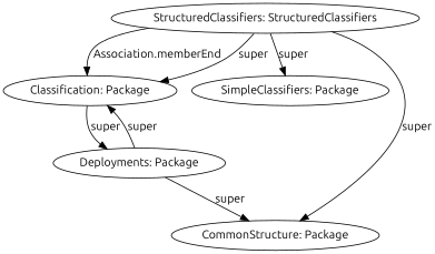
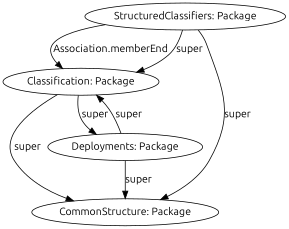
  digraph {
    fontname=Ubuntu
    node [fillcolor=white fontname=Ubuntu style=solid]
    edge [color=black fontname=Ubuntu style=solid]
-   n1 [label="StructuredClassifiers: StructuredClassifiers"]
+   n1 [label="StructuredClassifiers: Package"]
    n2 [label="Classification: Package"]
-   n3 [label="SimpleClassifiers: Package"]
    n4 [label="CommonStructure: Package"]
    n5 [label="Deployments: Package"]
    subgraph sub_1 {
      shape=box
      style=filled
    }
    n1 -> n2 [label="Association.memberEnd"]
    n1 -> n2 [label=super]
-   n1 -> n3 [label=super]
    n1 -> n4 [label=super]
+   n2 -> n4 [label=super]
    n2 -> n5 [label=super]
    n5 -> n2 [label=super]
    n5 -> n4 [label=super]
  }
